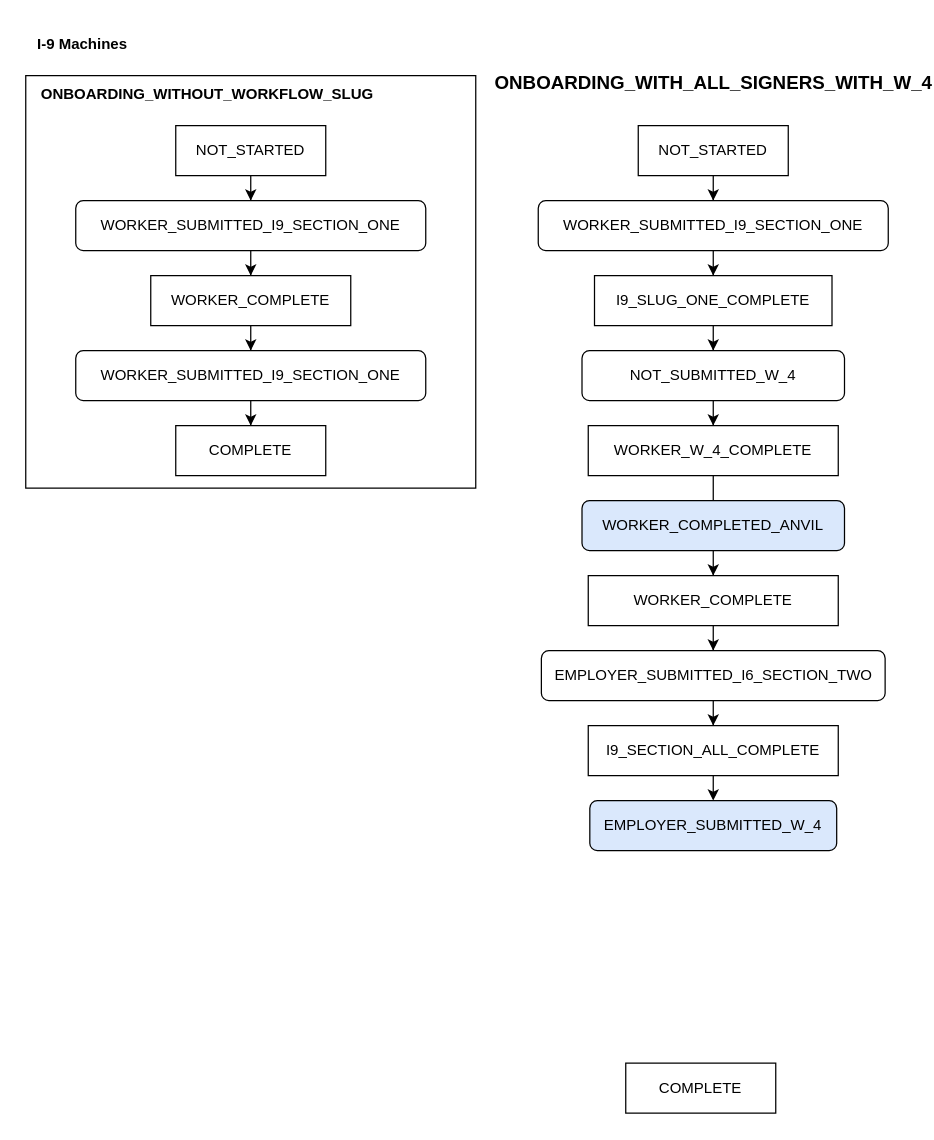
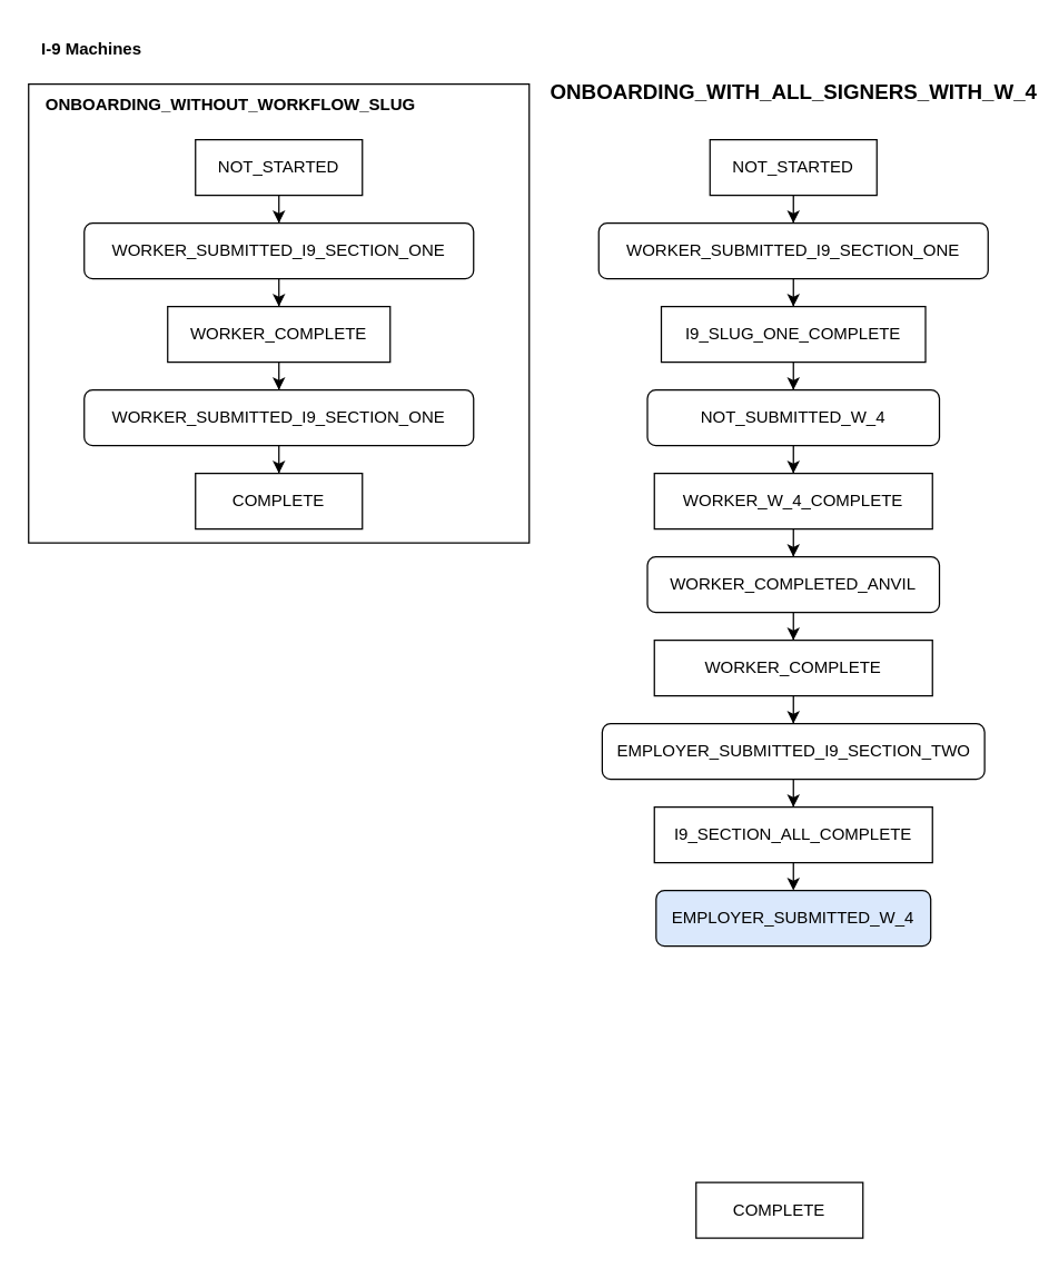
  <mxCell id="0" />
  <mxCell id="1" parent="0" />
  <mxCell id="2" value="I-9 Machines" style="text;html=1;align=center;verticalAlign=middle;resizable=0;points=[];autosize=1;strokeColor=none;fillColor=none;fontStyle=1" vertex="1" parent="1"><mxGeometry width="90" height="30" as="geometry" x="20" y="20" /></mxCell>
  <mxCell id="3" value="" style="group" vertex="1" connectable="0" parent="1"><mxGeometry y="60" width="360" height="330" as="geometry" x="20" /></mxCell>
  <mxCell id="4" value="" style="whiteSpace=wrap;html=1;" vertex="1" parent="3"><mxGeometry width="360" height="330" as="geometry" /></mxCell>
  <mxCell id="5" style="edgeStyle=orthogonalEdgeStyle;rounded=0;orthogonalLoop=1;jettySize=auto;html=1;" edge="1" parent="3" source="6" target="9"><mxGeometry relative="1" as="geometry" /></mxCell>
  <mxCell id="6" value="NOT_STARTED" style="whiteSpace=wrap;html=1;" vertex="1" parent="3"><mxGeometry x="120" y="40" width="120" height="40" as="geometry" /></mxCell>
  <mxCell id="7" value="COMPLETE" style="whiteSpace=wrap;html=1;" vertex="1" parent="3"><mxGeometry x="120" y="280" width="120" height="40" as="geometry" /></mxCell>
  <mxCell id="8" style="edgeStyle=orthogonalEdgeStyle;rounded=0;orthogonalLoop=1;jettySize=auto;html=1;entryX=0.5;entryY=0;entryDx=0;entryDy=0;" edge="1" parent="3" source="9" target="11"><mxGeometry relative="1" as="geometry" /></mxCell>
  <mxCell id="9" value="WORKER_SUBMITTED_I9_SECTION_ONE" style="rounded=1;whiteSpace=wrap;html=1;" vertex="1" parent="3"><mxGeometry x="40" y="100" width="280" height="40" as="geometry" /></mxCell>
  <mxCell id="10" style="edgeStyle=orthogonalEdgeStyle;rounded=0;orthogonalLoop=1;jettySize=auto;html=1;entryX=0.5;entryY=0;entryDx=0;entryDy=0;" edge="1" parent="3" source="11" target="13"><mxGeometry relative="1" as="geometry" /></mxCell>
  <mxCell id="11" value="WORKER_COMPLETE" style="whiteSpace=wrap;html=1;" vertex="1" parent="3"><mxGeometry x="100" y="160" width="160" height="40" as="geometry" /></mxCell>
  <mxCell id="12" value="" style="edgeStyle=orthogonalEdgeStyle;rounded=0;orthogonalLoop=1;jettySize=auto;html=1;" edge="1" parent="3" source="13" target="7"><mxGeometry relative="1" as="geometry" /></mxCell>
  <mxCell id="13" value="WORKER_SUBMITTED_I9_SECTION_ONE" style="rounded=1;whiteSpace=wrap;html=1;" vertex="1" parent="3"><mxGeometry x="40" y="220" width="280" height="40" as="geometry" /></mxCell>
  <mxCell id="14" value="ONBOARDING_WITHOUT_WORKFLOW_SLUG" style="text;html=1;align=center;verticalAlign=middle;resizable=0;points=[];autosize=1;strokeColor=none;fillColor=none;fontStyle=1" vertex="1" parent="3"><mxGeometry width="290" height="30" as="geometry" /></mxCell>
  <mxCell id="15" style="edgeStyle=orthogonalEdgeStyle;rounded=0;orthogonalLoop=1;jettySize=auto;html=1;" edge="1" parent="1" source="16" target="19"><mxGeometry relative="1" as="geometry" /></mxCell>
  <mxCell id="16" value="NOT_STARTED" style="whiteSpace=wrap;html=1;" vertex="1" parent="1"><mxGeometry x="510" y="100" width="120" height="40" as="geometry" /></mxCell>
  <mxCell id="17" value="COMPLETE" style="whiteSpace=wrap;html=1;" vertex="1" parent="1"><mxGeometry x="500" y="850" width="120" height="40" as="geometry" /></mxCell>
  <mxCell id="18" style="edgeStyle=orthogonalEdgeStyle;rounded=0;orthogonalLoop=1;jettySize=auto;html=1;entryX=0.5;entryY=0;entryDx=0;entryDy=0;" edge="1" parent="1" source="19" target="21"><mxGeometry relative="1" as="geometry" /></mxCell>
  <mxCell id="19" value="WORKER_SUBMITTED_I9_SECTION_ONE" style="rounded=1;whiteSpace=wrap;html=1;" vertex="1" parent="1"><mxGeometry x="430" y="160" width="280" height="40" as="geometry" /></mxCell>
  <mxCell id="20" style="edgeStyle=orthogonalEdgeStyle;rounded=0;orthogonalLoop=1;jettySize=auto;html=1;entryX=0.5;entryY=0;entryDx=0;entryDy=0;" edge="1" parent="1" source="21" target="24"><mxGeometry relative="1" as="geometry" /></mxCell>
  <mxCell id="21" value="I9_SLUG_ONE_COMPLETE" style="whiteSpace=wrap;html=1;" vertex="1" parent="1"><mxGeometry x="475" y="220" width="190" height="40" as="geometry" /></mxCell>
  <mxCell id="22" value="ONBOARDING_WITH_ALL_SIGNERS_WITH_W_4" style="text;html=1;align=center;verticalAlign=middle;resizable=0;points=[];autosize=1;strokeColor=none;fillColor=none;fontStyle=1;fontSize=15;" vertex="1" parent="1"><mxGeometry x="420" y="50" width="300" height="30" as="geometry" /></mxCell>
  <mxCell id="23" style="edgeStyle=orthogonalEdgeStyle;rounded=0;orthogonalLoop=1;jettySize=auto;html=1;" edge="1" parent="1" source="24" target="26"><mxGeometry relative="1" as="geometry" /></mxCell>
  <mxCell id="24" value="NOT_SUBMITTED_W_4" style="rounded=1;whiteSpace=wrap;html=1;" vertex="1" parent="1"><mxGeometry x="465" y="280" width="210" height="40" as="geometry" /></mxCell>
- <mxCell id="25" style="edgeStyle=orthogonalEdgeStyle;rounded=0;orthogonalLoop=1;jettySize=auto;html=1;endArrow=none;" edge="1" parent="1" source="26" target="28"><mxGeometry relative="1" as="geometry" /></mxCell>
+ <mxCell id="25" style="edgeStyle=orthogonalEdgeStyle;rounded=0;orthogonalLoop=1;jettySize=auto;html=1;" edge="1" parent="1" source="26" target="28"><mxGeometry relative="1" as="geometry" /></mxCell>
  <mxCell id="26" value="WORKER_W_4_COMPLETE" style="whiteSpace=wrap;html=1;" vertex="1" parent="1"><mxGeometry x="470" y="340" width="200" height="40" as="geometry" /></mxCell>
  <mxCell id="27" style="edgeStyle=orthogonalEdgeStyle;rounded=0;orthogonalLoop=1;jettySize=auto;html=1;" edge="1" parent="1" source="28" target="30"><mxGeometry relative="1" as="geometry" /></mxCell>
- <mxCell id="28" value="WORKER_COMPLETED_ANVIL" style="rounded=1;whiteSpace=wrap;html=1;fillColor=#dae8fc;" vertex="1" parent="1"><mxGeometry x="465" y="400" width="210" height="40" as="geometry" /></mxCell>
+ <mxCell id="28" value="WORKER_COMPLETED_ANVIL" style="rounded=1;whiteSpace=wrap;html=1;" vertex="1" parent="1"><mxGeometry x="465" y="400" width="210" height="40" as="geometry" /></mxCell>
  <mxCell id="29" style="edgeStyle=orthogonalEdgeStyle;rounded=0;orthogonalLoop=1;jettySize=auto;html=1;" edge="1" parent="1" source="30" target="32"><mxGeometry relative="1" as="geometry" /></mxCell>
  <mxCell id="30" value="WORKER_COMPLETE" style="whiteSpace=wrap;html=1;" vertex="1" parent="1"><mxGeometry x="470" y="460" width="200" height="40" as="geometry" /></mxCell>
  <mxCell id="31" style="edgeStyle=orthogonalEdgeStyle;rounded=0;orthogonalLoop=1;jettySize=auto;html=1;" edge="1" parent="1" source="32" target="34"><mxGeometry relative="1" as="geometry" /></mxCell>
- <mxCell id="32" value="EMPLOYER_SUBMITTED_I6_SECTION_TWO" style="rounded=1;whiteSpace=wrap;html=1;" vertex="1" parent="1"><mxGeometry x="432.5" y="520" width="275" height="40" as="geometry" /></mxCell>
+ <mxCell id="32" value="EMPLOYER_SUBMITTED_I9_SECTION_TWO" style="rounded=1;whiteSpace=wrap;html=1;" vertex="1" parent="1"><mxGeometry x="432.5" y="520" width="275" height="40" as="geometry" /></mxCell>
  <mxCell id="33" style="edgeStyle=orthogonalEdgeStyle;rounded=0;orthogonalLoop=1;jettySize=auto;html=1;" edge="1" parent="1" source="34" target="35"><mxGeometry relative="1" as="geometry" /></mxCell>
  <mxCell id="34" value="I9_SECTION_ALL_COMPLETE" style="whiteSpace=wrap;html=1;" vertex="1" parent="1"><mxGeometry x="470" y="580" width="200" height="40" as="geometry" /></mxCell>
  <mxCell id="35" value="EMPLOYER_SUBMITTED_W_4" style="rounded=1;whiteSpace=wrap;html=1;fillColor=#dae8fc;" vertex="1" parent="1"><mxGeometry x="471.25" y="640" width="197.5" height="40" as="geometry" /></mxCell>
